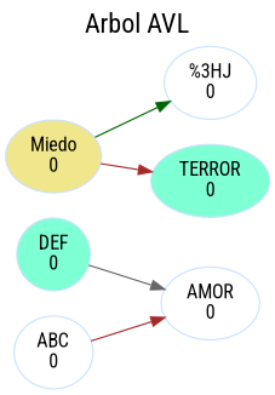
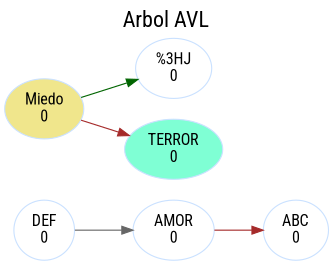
  digraph {
    fontname="Roboto Condensed"
    fontsize=20
    label="Arbol AVL"
    labelloc=t
    rankdir=LR
    node [color=lightsteelblue1 fillcolor=white fontcolor=black fontname="Roboto Condensed" shape=ellipse style=filled]
    edge [color=brown fontname="Roboto Condensed"]
-   n1 [fillcolor=aquamarine label="\DEF\n0"]
+   n1 [label="\DEF\n0"]
    n2 [label="\AMOR\n0"]
    n3 [label="\ABC\n0"]
    n4 [fillcolor=khaki label="\Miedo\n0"]
    n5 [label="\GHJ\n0"]
    n6 [fillcolor=aquamarine label="\TERROR\n0"]
    n1 -> n2 [color=gray40]
-   n3 -> n2
+   n2 -> n3
    n4 -> n5 [color=darkgreen]
    n4 -> n6
  }
